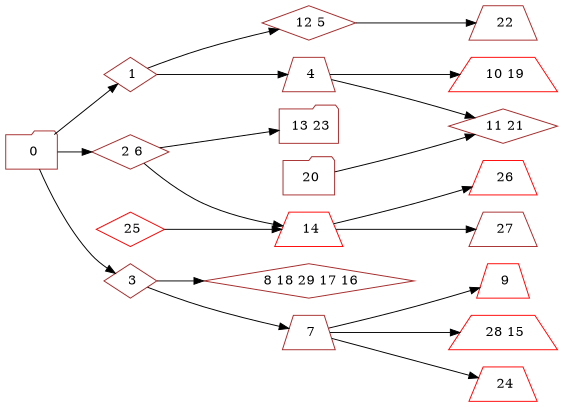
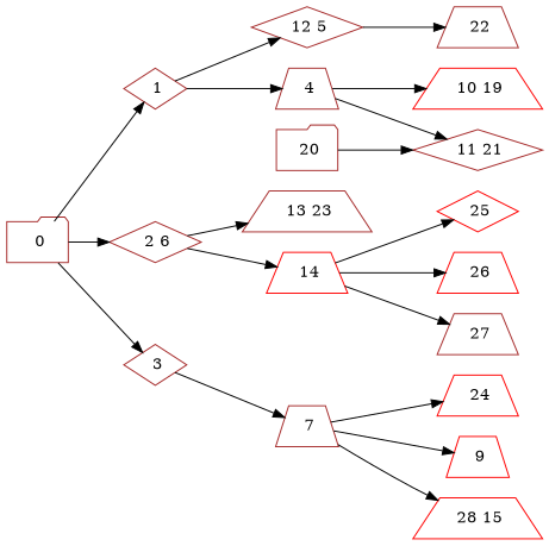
  digraph {
    rankdir=LR
    node [color=brown shape=trapezium]
    " 0" [shape=folder]
    " 1" [shape=diamond]
    " 3" [shape=diamond]
    " 2 6" [shape=diamond]
    " 4"
    " 12 5" [shape=diamond]
    " 7"
-   " 8 18 29 17 16" [shape=diamond]
-   " 13 23" [shape=folder]
+   " 13 23"
    " 14" [color=red]
    " 11 21" [shape=diamond]
    " 10 19" [color=red]
    " 22"
    " 9" [color=red]
    " 28 15" [color=red]
    " 24" [color=red]
    " 25" [color=red shape=diamond]
    " 26" [color=red]
    " 27"
    " 20" [shape=folder]
    " 0" -> " 1"
    " 0" -> " 3"
    " 0" -> " 2 6"
    " 1" -> " 4"
    " 1" -> " 12 5"
    " 3" -> " 7"
-   " 3" -> " 8 18 29 17 16"
    " 2 6" -> " 13 23"
    " 2 6" -> " 14"
    " 4" -> " 11 21"
    " 4" -> " 10 19"
    " 12 5" -> " 22"
    " 7" -> " 9"
    " 7" -> " 28 15"
    " 7" -> " 24"
-   " 25" -> " 14"
+   " 14" -> " 25"
    " 14" -> " 26"
    " 14" -> " 27"
    " 20" -> " 11 21"
  }
